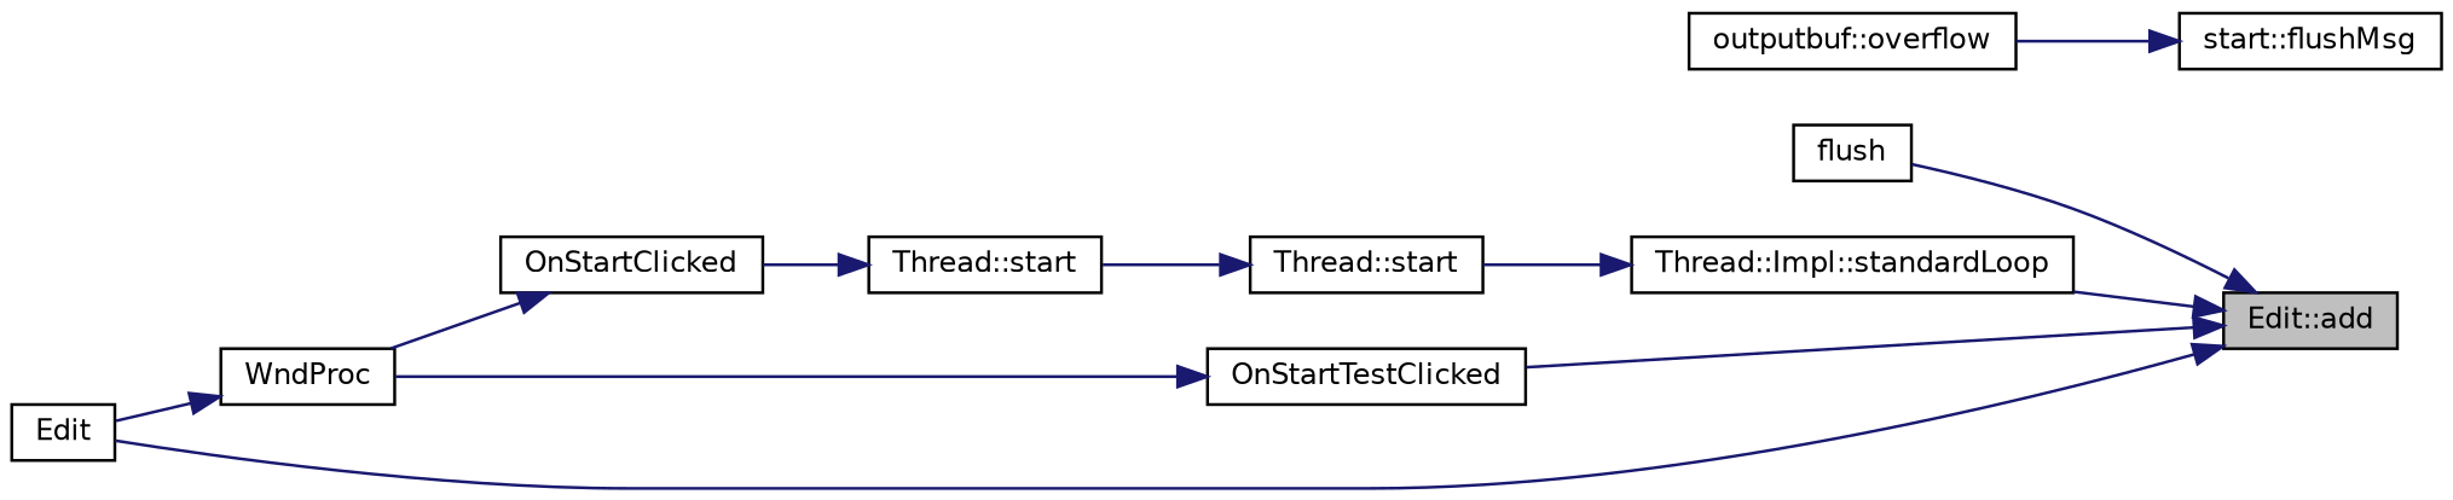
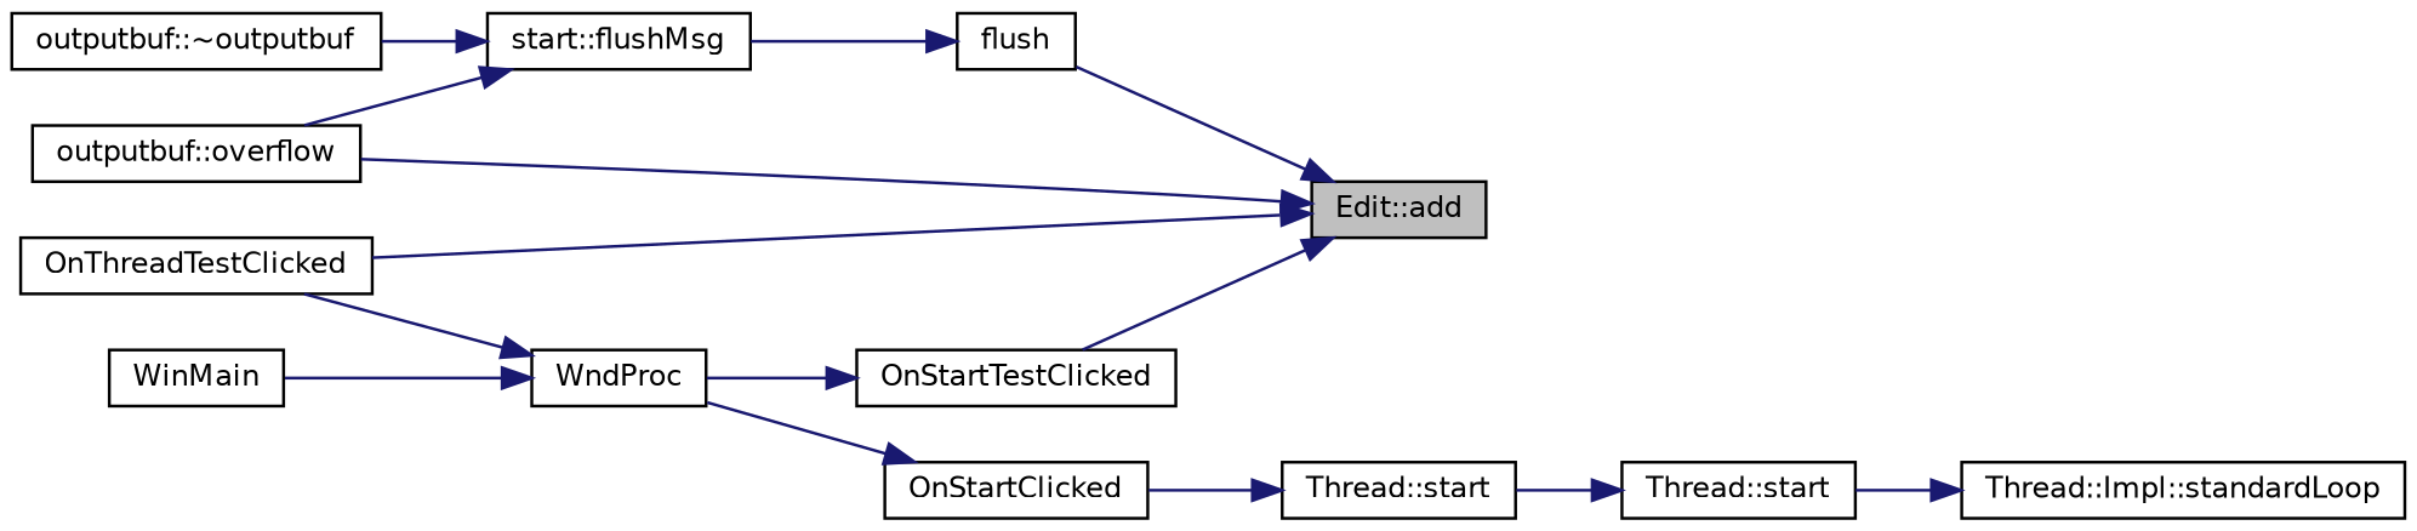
  digraph {
    rankdir=RL
    node [color=black fillcolor=white fontname=Helvetica fontsize=10 shape=record style=filled]
    edge [color=midnightblue dir=back fontname=Helvetica fontsize=10 labelfontname=Helvetica labelfontsize=10 style=solid]
    n1 [fillcolor=grey75 fontcolor=black height=0.2 label="Edit::add" width=0.4]
    n2 [height=0.2 label=flush width=0.4]
    n3 [height=0.2 label=OnStartTestClicked width=0.4]
-   n4 [height=0.2 label=Edit width=0.4]
+   n4 [height=0.2 label=OnThreadTestClicked width=0.4]
    n5 [height=0.2 label="Thread::Impl::standardLoop" width=0.4]
    n6 [height=0.2 label="start::flushMsg" width=0.4]
    n7 [height=0.2 label=WndProc width=0.4]
    n8 [height=0.2 label="Thread::start" width=0.4]
    n9 [height=0.2 label="outputbuf::overflow" width=0.4]
+   n10 [height=0.2 label="outputbuf::~outputbuf" width=0.4]
+   n11 [height=0.2 label=WinMain width=0.4]
    n12 [height=0.2 label="Thread::start" width=0.4]
    n13 [height=0.2 label=OnStartClicked width=0.4]
    n1 -> n2
    n1 -> n3
    n1 -> n4
-   n1 -> n5
+   n1 -> n9
+   n2 -> n6
    n3 -> n7
    n5 -> n8
    n6 -> n9
+   n6 -> n10
    n7 -> n4
+   n7 -> n11
    n8 -> n12
    n12 -> n13
    n13 -> n7
  }
